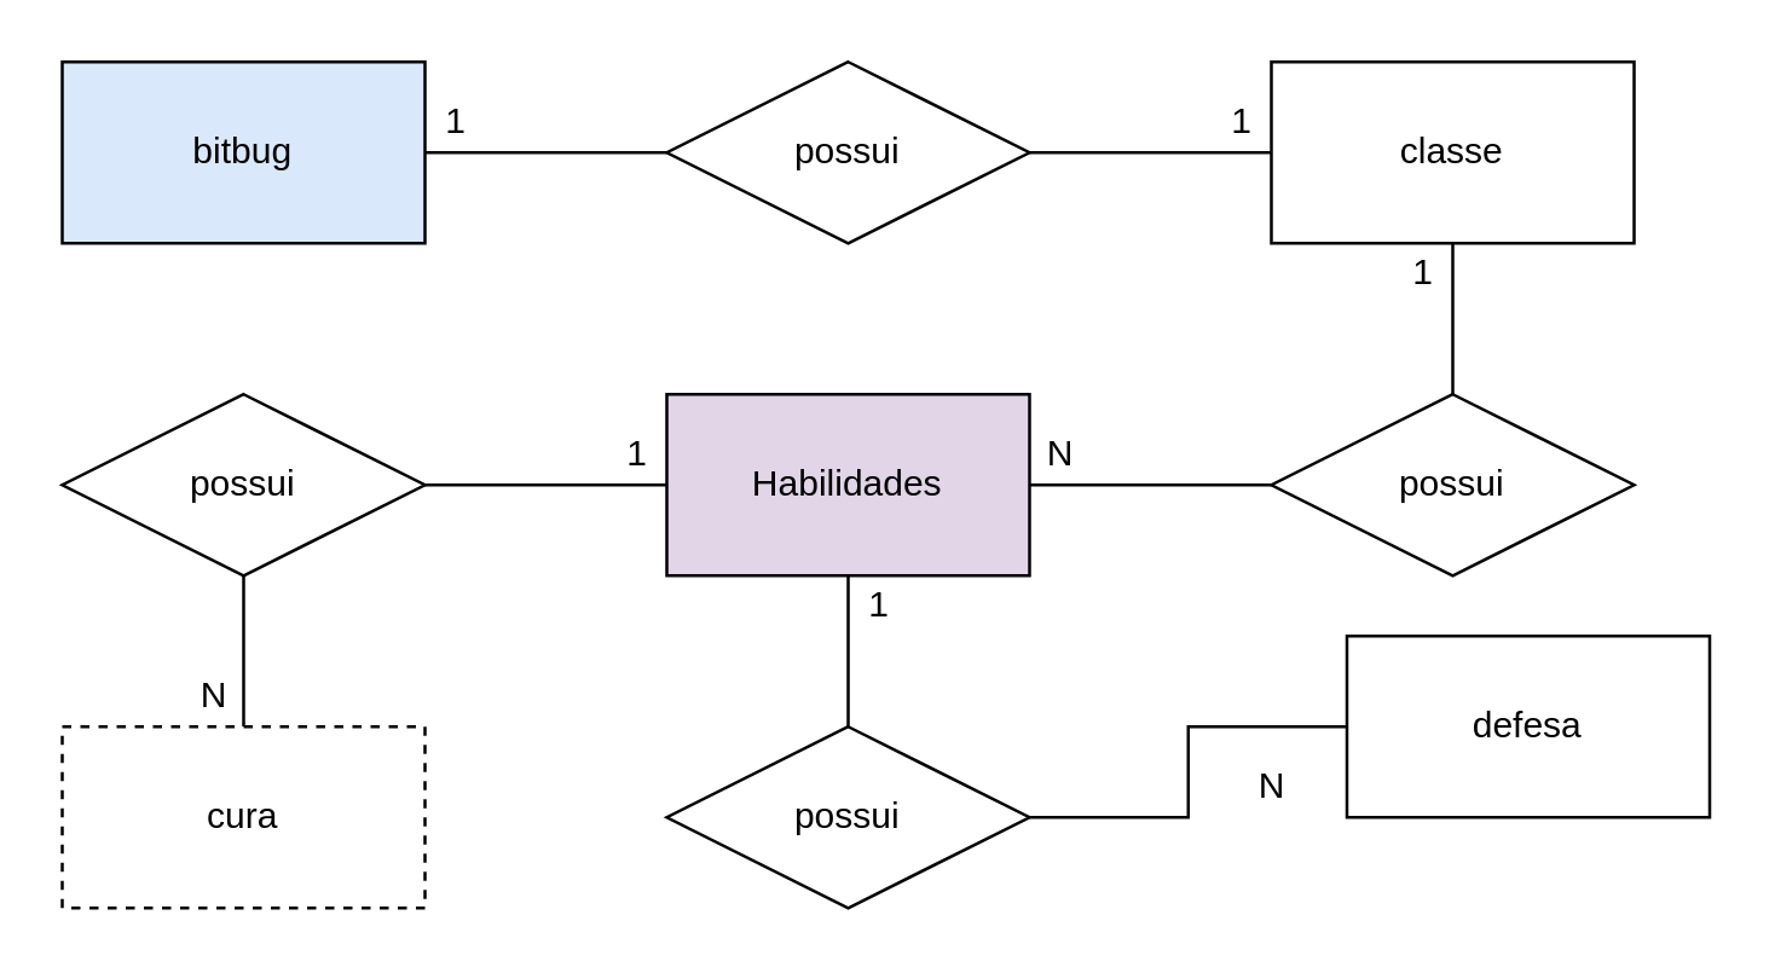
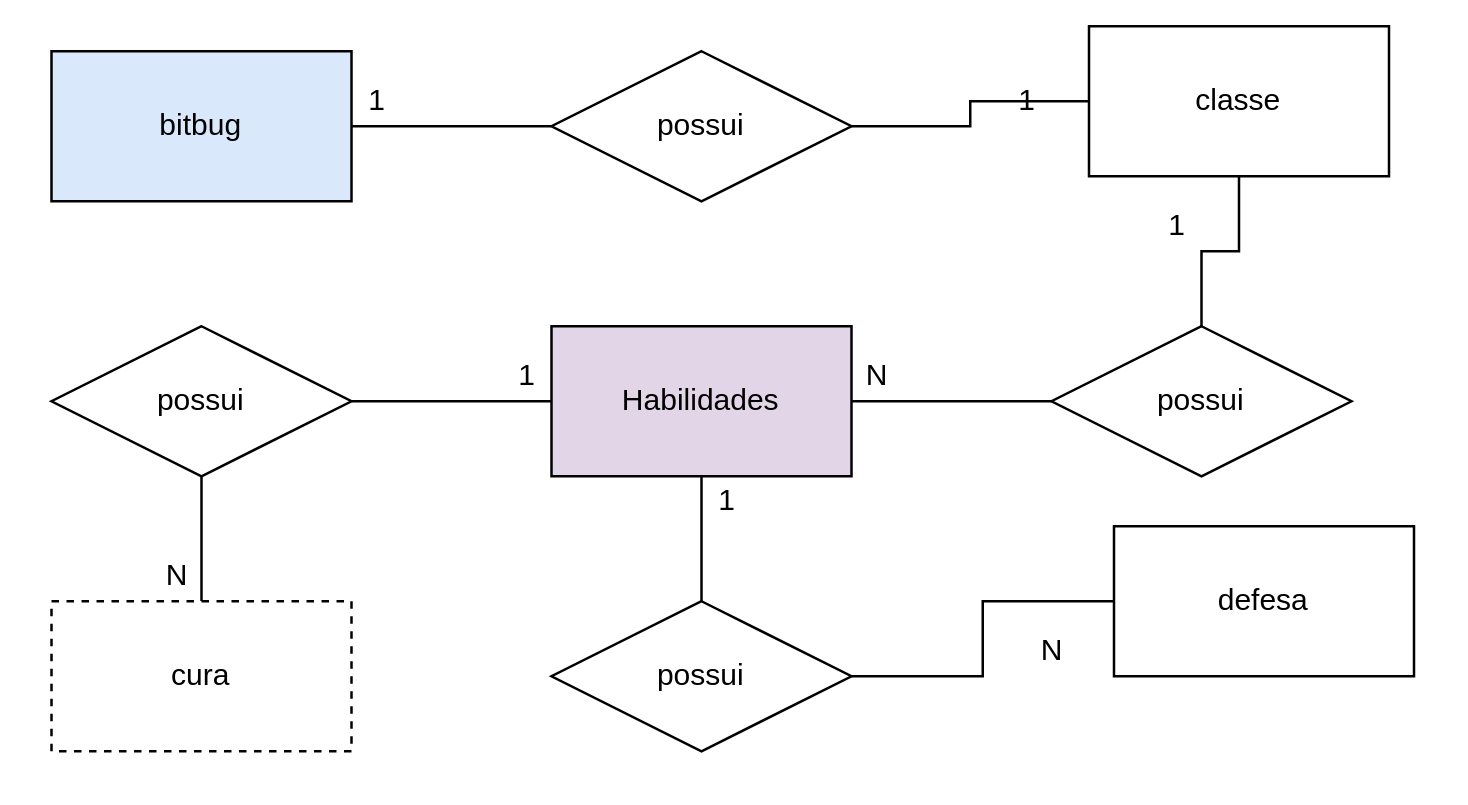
  <mxCell id="0" />
  <mxCell id="1" parent="0" />
  <mxCell id="2" style="edgeStyle=orthogonalEdgeStyle;rounded=0;orthogonalLoop=1;jettySize=auto;html=1;entryX=0;entryY=0.5;entryDx=0;entryDy=0;endArrow=none;endFill=0;" edge="1" parent="1" source="3" target="5"><mxGeometry relative="1" as="geometry" /></mxCell>
  <mxCell id="3" value="bitbug" style="rounded=0;whiteSpace=wrap;html=1;fillColor=#dae8fc;" vertex="1" parent="1"><mxGeometry x="20" y="20" width="120" height="60" as="geometry" /></mxCell>
  <mxCell id="4" style="edgeStyle=orthogonalEdgeStyle;rounded=0;orthogonalLoop=1;jettySize=auto;html=1;entryX=0;entryY=0.5;entryDx=0;entryDy=0;endArrow=none;endFill=0;" edge="1" parent="1" source="5" target="6"><mxGeometry relative="1" as="geometry" /></mxCell>
  <mxCell id="5" value="possui" style="shape=rhombus;perimeter=rhombusPerimeter;whiteSpace=wrap;html=1;align=center;" vertex="1" parent="1"><mxGeometry x="220" y="20" width="120" height="60" as="geometry" /></mxCell>
- <mxCell id="6" value="classe" style="rounded=0;whiteSpace=wrap;html=1;" vertex="1" parent="1"><mxGeometry x="420" y="20" width="120" height="60" as="geometry" /></mxCell>
+ <mxCell id="6" value="classe" style="rounded=0;whiteSpace=wrap;html=1;" vertex="1" parent="1"><mxGeometry x="435" y="10" width="120" height="60" as="geometry" /></mxCell>
  <mxCell id="7" value="1" style="text;html=1;align=center;verticalAlign=middle;resizable=0;points=[];autosize=1;strokeColor=none;" vertex="1" parent="1"><mxGeometry x="140" y="30" width="20" height="20" as="geometry" /></mxCell>
  <mxCell id="8" value="1" style="text;html=1;align=center;verticalAlign=middle;resizable=0;points=[];autosize=1;strokeColor=none;" vertex="1" parent="1"><mxGeometry x="400" y="30" width="20" height="20" as="geometry" /></mxCell>
  <mxCell id="9" style="edgeStyle=orthogonalEdgeStyle;rounded=0;orthogonalLoop=1;jettySize=auto;html=1;entryX=1;entryY=0.5;entryDx=0;entryDy=0;endArrow=none;endFill=0;" edge="1" parent="1" source="11" target="14"><mxGeometry relative="1" as="geometry" /></mxCell>
  <mxCell id="10" style="edgeStyle=orthogonalEdgeStyle;rounded=0;orthogonalLoop=1;jettySize=auto;html=1;entryX=0.5;entryY=1;entryDx=0;entryDy=0;endArrow=none;endFill=0;" edge="1" parent="1" source="11" target="6"><mxGeometry relative="1" as="geometry" /></mxCell>
  <mxCell id="11" value="possui" style="shape=rhombus;perimeter=rhombusPerimeter;whiteSpace=wrap;html=1;align=center;" vertex="1" parent="1"><mxGeometry x="420" y="130" width="120" height="60" as="geometry" /></mxCell>
  <mxCell id="12" style="edgeStyle=orthogonalEdgeStyle;rounded=0;orthogonalLoop=1;jettySize=auto;html=1;endArrow=none;endFill=0;" edge="1" parent="1" source="14" target="18"><mxGeometry relative="1" as="geometry" /></mxCell>
  <mxCell id="13" style="edgeStyle=orthogonalEdgeStyle;rounded=0;orthogonalLoop=1;jettySize=auto;html=1;entryX=0.5;entryY=0;entryDx=0;entryDy=0;endArrow=none;endFill=0;" edge="1" parent="1" source="14" target="20"><mxGeometry relative="1" as="geometry" /></mxCell>
  <mxCell id="14" value="Habilidades" style="rounded=0;whiteSpace=wrap;html=1;fillColor=#e1d5e7;" vertex="1" parent="1"><mxGeometry x="220" y="130" width="120" height="60" as="geometry" /></mxCell>
  <mxCell id="15" value="N" style="text;html=1;align=center;verticalAlign=middle;resizable=0;points=[];autosize=1;strokeColor=none;" vertex="1" parent="1"><mxGeometry x="340" y="140" width="20" height="20" as="geometry" /></mxCell>
  <mxCell id="16" value="1" style="text;html=1;align=center;verticalAlign=middle;resizable=0;points=[];autosize=1;strokeColor=none;" vertex="1" parent="1"><mxGeometry x="460" y="80" width="20" height="20" as="geometry" /></mxCell>
  <mxCell id="17" style="edgeStyle=orthogonalEdgeStyle;rounded=0;orthogonalLoop=1;jettySize=auto;html=1;entryX=0.5;entryY=0;entryDx=0;entryDy=0;endArrow=none;endFill=0;" edge="1" parent="1" source="18" target="21"><mxGeometry relative="1" as="geometry" /></mxCell>
  <mxCell id="18" value="possui" style="shape=rhombus;perimeter=rhombusPerimeter;whiteSpace=wrap;html=1;align=center;" vertex="1" parent="1"><mxGeometry x="20" y="130" width="120" height="60" as="geometry" /></mxCell>
  <mxCell id="19" style="edgeStyle=orthogonalEdgeStyle;rounded=0;orthogonalLoop=1;jettySize=auto;html=1;entryX=0;entryY=0.5;entryDx=0;entryDy=0;endArrow=none;endFill=0;" edge="1" parent="1" source="20" target="22"><mxGeometry relative="1" as="geometry" /></mxCell>
  <mxCell id="20" value="possui" style="shape=rhombus;perimeter=rhombusPerimeter;whiteSpace=wrap;html=1;align=center;" vertex="1" parent="1"><mxGeometry x="220" y="240" width="120" height="60" as="geometry" /></mxCell>
  <mxCell id="21" value="cura" style="rounded=0;whiteSpace=wrap;html=1;dashed=1;" vertex="1" parent="1"><mxGeometry x="20" y="240" width="120" height="60" as="geometry" /></mxCell>
  <mxCell id="22" value="defesa" style="rounded=0;whiteSpace=wrap;html=1;" vertex="1" parent="1"><mxGeometry x="445" y="210" width="120" height="60" as="geometry" /></mxCell>
  <mxCell id="23" value="1" style="text;html=1;align=center;verticalAlign=middle;resizable=0;points=[];autosize=1;strokeColor=none;" vertex="1" parent="1"><mxGeometry x="200" y="140" width="20" height="20" as="geometry" /></mxCell>
  <mxCell id="24" value="N" style="text;html=1;align=center;verticalAlign=middle;resizable=0;points=[];autosize=1;strokeColor=none;" vertex="1" parent="1"><mxGeometry x="60" y="220" width="20" height="20" as="geometry" /></mxCell>
  <mxCell id="25" value="1" style="text;html=1;align=center;verticalAlign=middle;resizable=0;points=[];autosize=1;strokeColor=none;" vertex="1" parent="1"><mxGeometry x="280" y="190" width="20" height="20" as="geometry" /></mxCell>
  <mxCell id="26" value="N" style="text;html=1;align=center;verticalAlign=middle;resizable=0;points=[];autosize=1;strokeColor=none;" vertex="1" parent="1"><mxGeometry x="410" y="250" width="20" height="20" as="geometry" /></mxCell>
